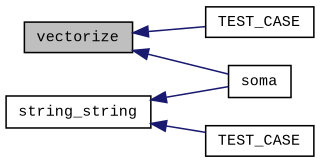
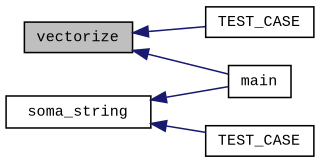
  digraph {
    fontname="Liberation Mono"
    rankdir=LR
    node [color=black fillcolor=white fontname="Liberation Mono" fontsize=10 shape=record style=filled]
    edge [color=midnightblue dir=back fontname="Liberation Mono" fontsize=10 labelfontname=Helvetica labelfontsize=10 style=solid]
    n1 [fillcolor=grey75 fontcolor=black height=0.2 label=vectorize width=0.4]
    n2 [height=0.2 label=TEST_CASE width=0.4]
-   n3 [height=0.2 label=soma width=0.4]
-   n4 [height=0.2 label=string_string width=0.4]
+   n3 [height=0.2 label=main width=0.4]
+   n4 [height=0.2 label=soma_string width=0.4]
    n5 [height=0.2 label=TEST_CASE width=0.4]
    n1 -> n2
    n1 -> n3
    n4 -> n3
    n4 -> n5
  }
